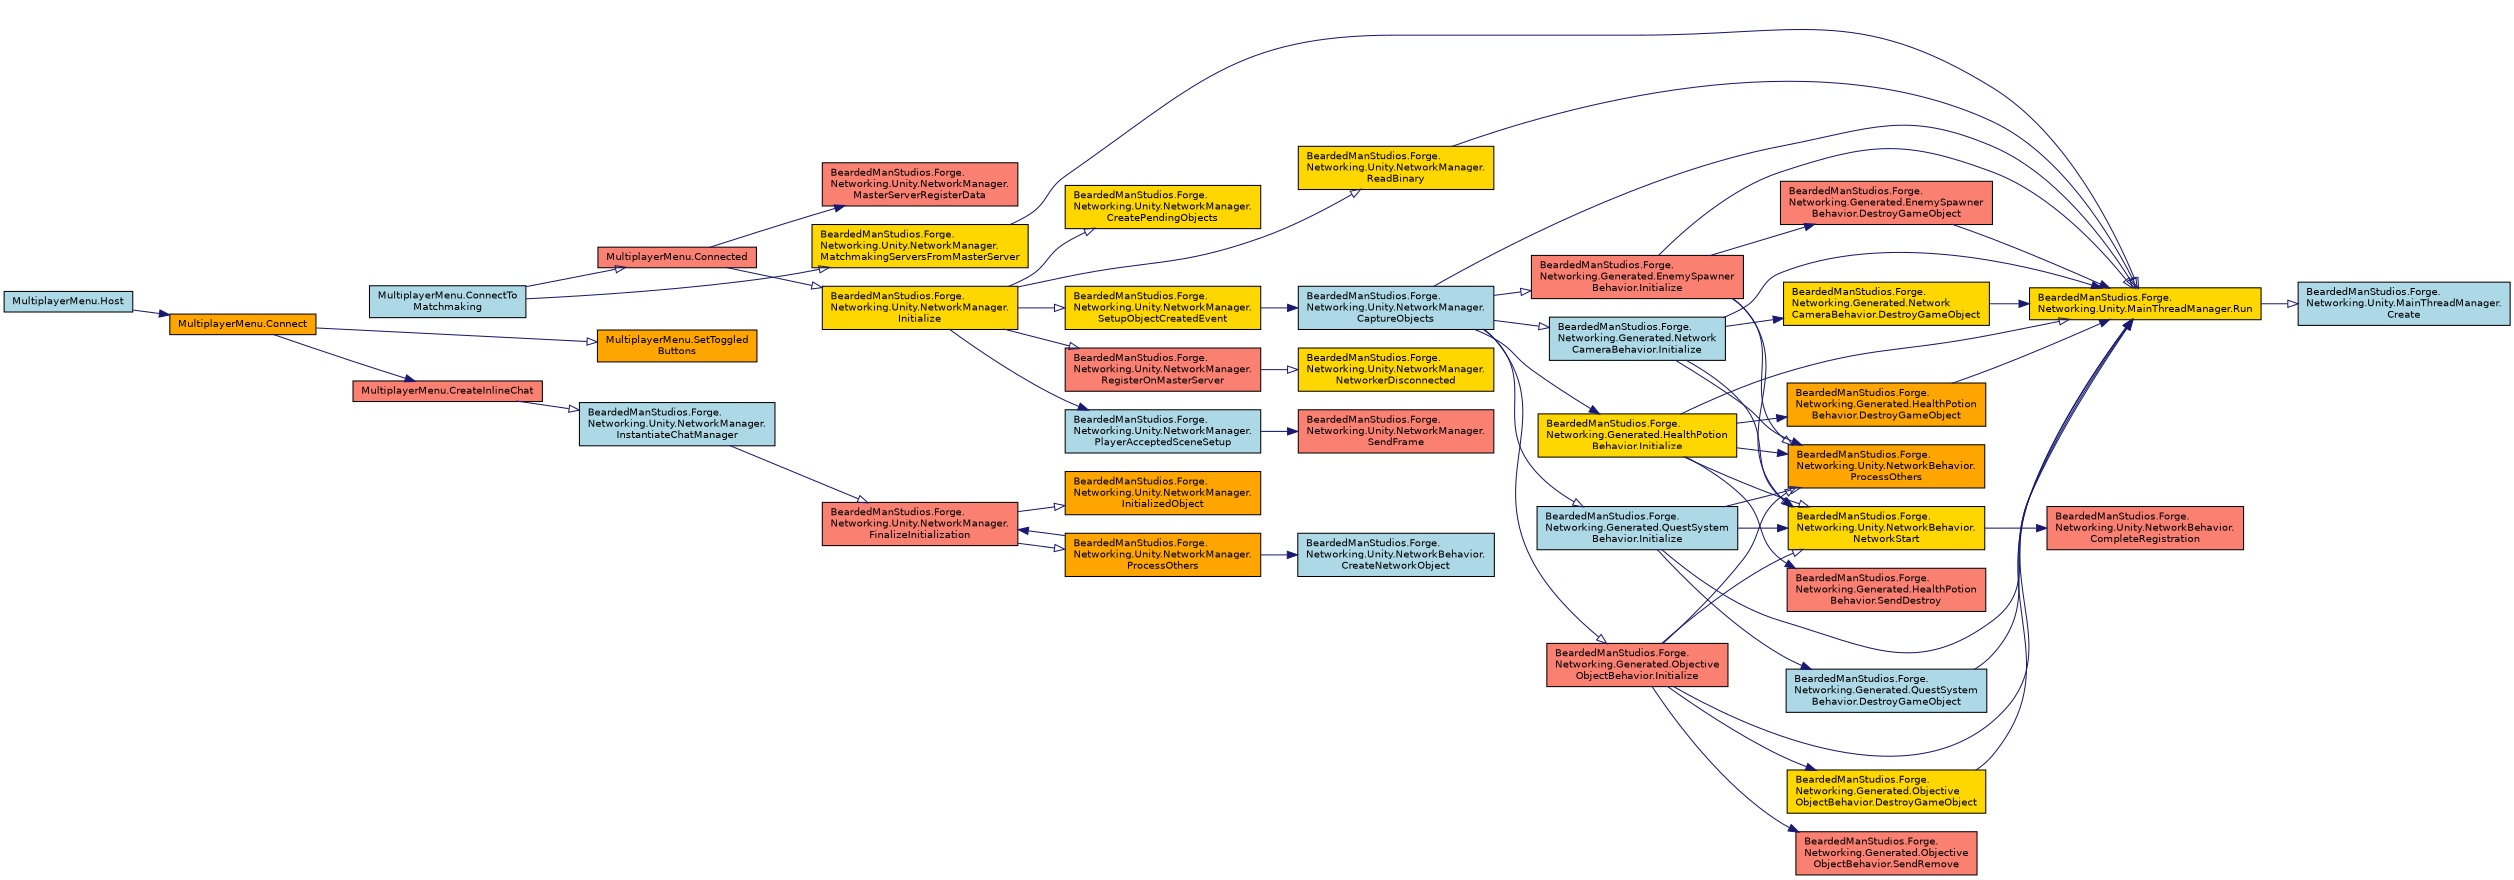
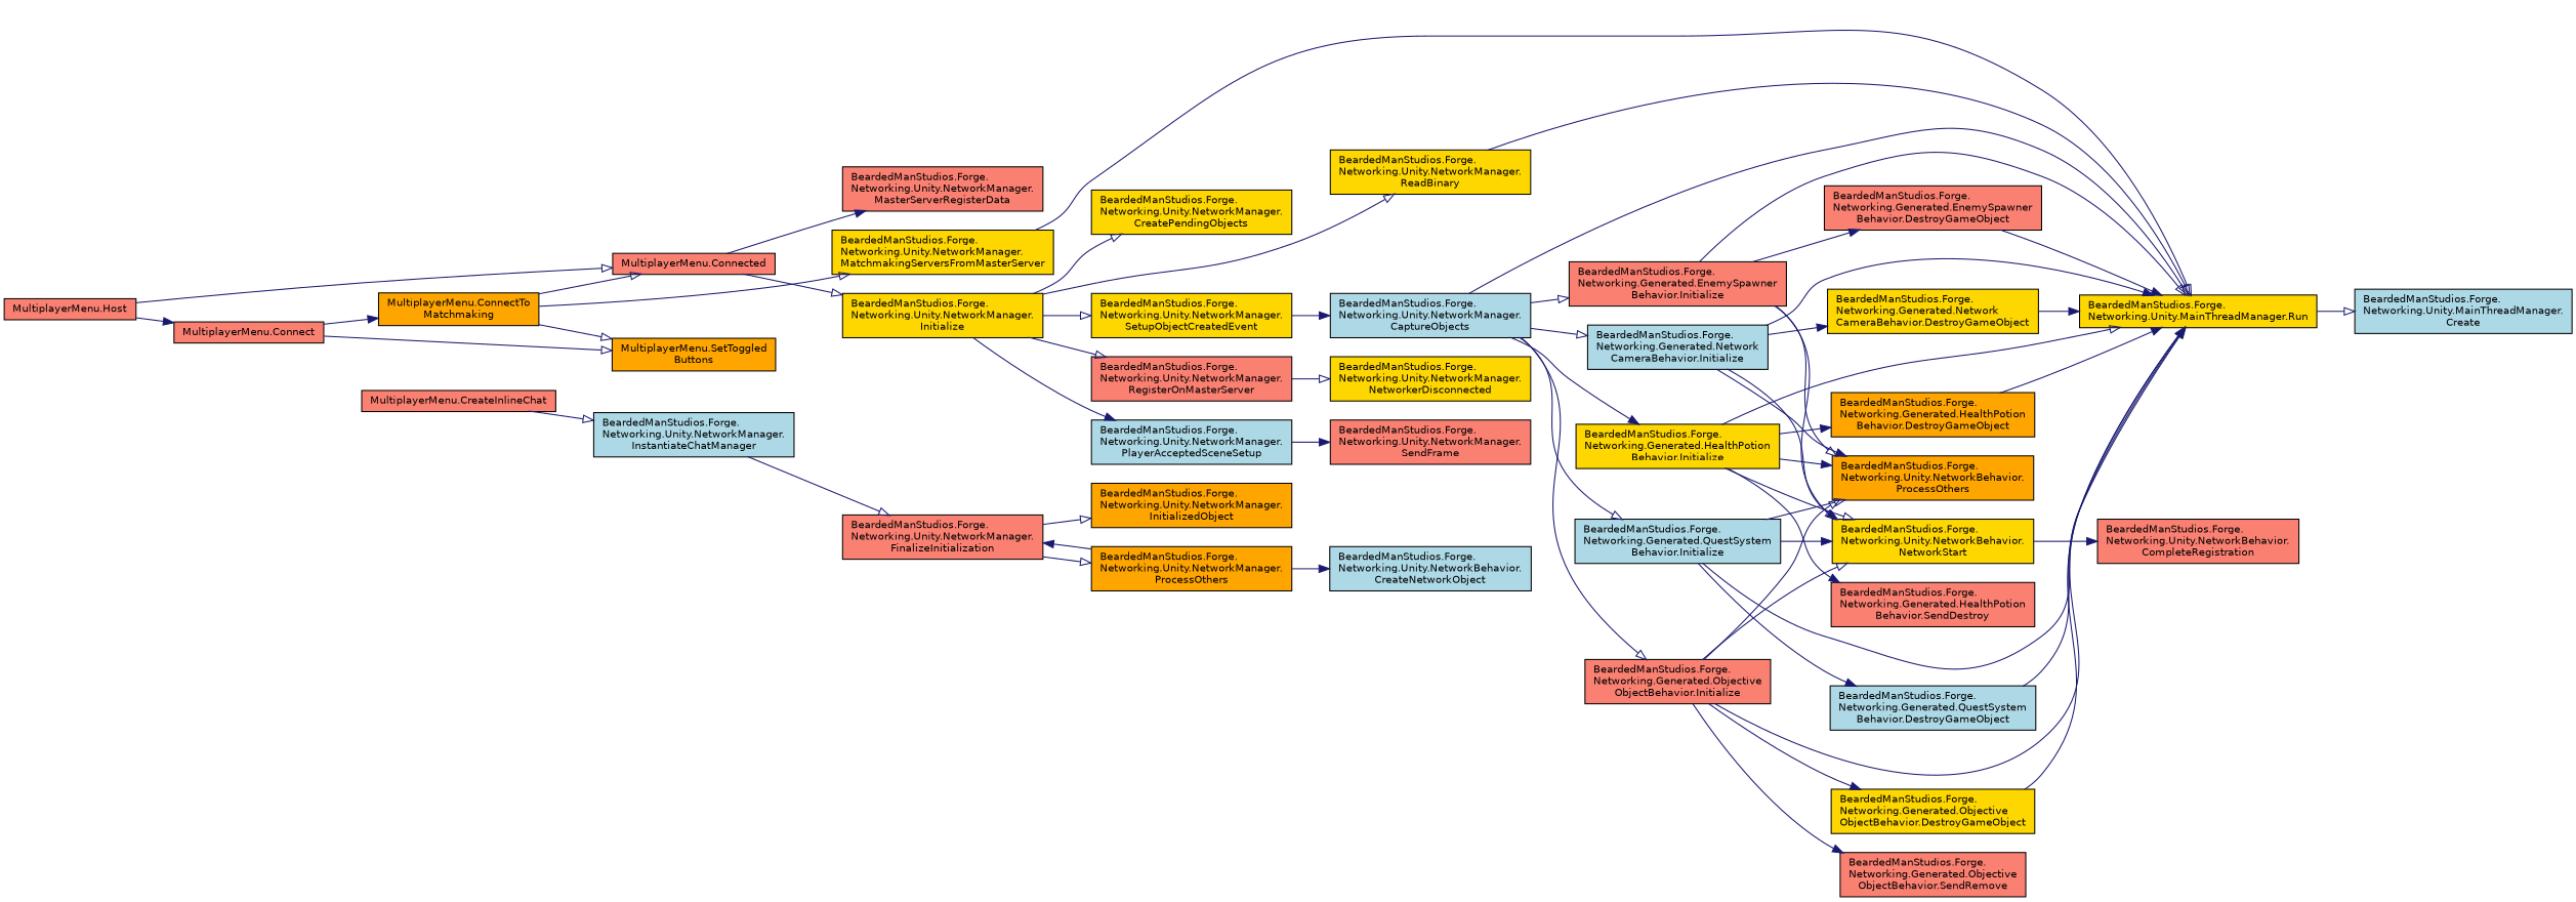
  digraph {
    rankdir=LR
    node [color=black fillcolor=salmon fontname=Helvetica fontsize=10 shape=record style=filled]
    edge [arrowhead=onormal color=midnightblue fontname=Helvetica fontsize=10 labelfontname=Helvetica labelfontsize=10 style=solid]
-   n1 [fillcolor=lightblue fontcolor=black height=0.2 label="MultiplayerMenu.Host" width=0.4]
-   n2 [fillcolor=orange height=0.2 label="MultiplayerMenu.Connect" width=0.4]
+   n1 [fontcolor=black height=0.2 label="MultiplayerMenu.Host" width=0.4]
+   n2 [height=0.2 label="MultiplayerMenu.Connect" width=0.4]
    n3 [height=0.2 label="MultiplayerMenu.Connected" width=0.4]
-   n4 [fillcolor=lightblue height=0.2 label="MultiplayerMenu.ConnectTo\lMatchmaking" width=0.4]
+   n4 [fillcolor=orange height=0.2 label="MultiplayerMenu.ConnectTo\lMatchmaking" width=0.4]
    n5 [fillcolor=orange height=0.2 label="MultiplayerMenu.SetToggled\lButtons" width=0.4]
    n6 [height=0.2 label="BeardedManStudios.Forge.\lNetworking.Unity.NetworkManager.\lMasterServerRegisterData" width=0.4]
    n7 [fillcolor=gold height=0.2 label="BeardedManStudios.Forge.\lNetworking.Unity.NetworkManager.\lInitialize" width=0.4]
    n8 [fillcolor=gold height=0.2 label="BeardedManStudios.Forge.\lNetworking.Unity.NetworkManager.\lMatchmakingServersFromMasterServer" width=0.4]
    n9 [fillcolor=gold height=0.2 label="BeardedManStudios.Forge.\lNetworking.Unity.MainThreadManager.Run" width=0.4]
    n10 [fillcolor=lightblue height=0.2 label="BeardedManStudios.Forge.\lNetworking.Unity.MainThreadManager.\lCreate" width=0.4]
    n11 [fillcolor=gold height=0.2 label="BeardedManStudios.Forge.\lNetworking.Unity.NetworkManager.\lCreatePendingObjects" width=0.4]
    n12 [fillcolor=gold height=0.2 label="BeardedManStudios.Forge.\lNetworking.Unity.NetworkManager.\lReadBinary" width=0.4]
    n13 [fillcolor=gold height=0.2 label="BeardedManStudios.Forge.\lNetworking.Unity.NetworkManager.\lSetupObjectCreatedEvent" width=0.4]
    n14 [height=0.2 label="BeardedManStudios.Forge.\lNetworking.Unity.NetworkManager.\lRegisterOnMasterServer" width=0.4]
    n15 [fillcolor=lightblue height=0.2 label="BeardedManStudios.Forge.\lNetworking.Unity.NetworkManager.\lPlayerAcceptedSceneSetup" width=0.4]
    n16 [height=0.2 label="MultiplayerMenu.CreateInlineChat" width=0.4]
    n17 [fillcolor=lightblue height=0.2 label="BeardedManStudios.Forge.\lNetworking.Unity.NetworkManager.\lInstantiateChatManager" width=0.4]
    n18 [fillcolor=lightblue height=0.2 label="BeardedManStudios.Forge.\lNetworking.Unity.NetworkManager.\lCaptureObjects" width=0.4]
    n19 [fillcolor=gold height=0.2 label="BeardedManStudios.Forge.\lNetworking.Unity.NetworkManager.\lNetworkerDisconnected" width=0.4]
    n20 [height=0.2 label="BeardedManStudios.Forge.\lNetworking.Unity.NetworkManager.\lSendFrame" width=0.4]
    n21 [height=0.2 label="BeardedManStudios.Forge.\lNetworking.Generated.EnemySpawner\lBehavior.Initialize" width=0.4]
    n22 [fillcolor=gold height=0.2 label="BeardedManStudios.Forge.\lNetworking.Generated.HealthPotion\lBehavior.Initialize" width=0.4]
    n23 [fillcolor=lightblue height=0.2 label="BeardedManStudios.Forge.\lNetworking.Generated.Network\lCameraBehavior.Initialize" width=0.4]
    n24 [height=0.2 label="BeardedManStudios.Forge.\lNetworking.Generated.Objective\lObjectBehavior.Initialize" width=0.4]
    n25 [fillcolor=lightblue height=0.2 label="BeardedManStudios.Forge.\lNetworking.Generated.QuestSystem\lBehavior.Initialize" width=0.4]
    n26 [height=0.2 label="BeardedManStudios.Forge.\lNetworking.Generated.EnemySpawner\lBehavior.DestroyGameObject" width=0.4]
    n27 [fillcolor=orange height=0.2 label="BeardedManStudios.Forge.\lNetworking.Unity.NetworkBehavior.\lProcessOthers" width=0.4]
    n28 [fillcolor=gold height=0.2 label="BeardedManStudios.Forge.\lNetworking.Unity.NetworkBehavior.\lNetworkStart" width=0.4]
    n29 [height=0.2 label="BeardedManStudios.Forge.\lNetworking.Generated.HealthPotion\lBehavior.SendDestroy" width=0.4]
    n30 [fillcolor=orange height=0.2 label="BeardedManStudios.Forge.\lNetworking.Generated.HealthPotion\lBehavior.DestroyGameObject" width=0.4]
    n31 [fillcolor=gold height=0.2 label="BeardedManStudios.Forge.\lNetworking.Generated.Network\lCameraBehavior.DestroyGameObject" width=0.4]
    n32 [height=0.2 label="BeardedManStudios.Forge.\lNetworking.Generated.Objective\lObjectBehavior.SendRemove" width=0.4]
    n33 [fillcolor=gold height=0.2 label="BeardedManStudios.Forge.\lNetworking.Generated.Objective\lObjectBehavior.DestroyGameObject" width=0.4]
    n34 [fillcolor=lightblue height=0.2 label="BeardedManStudios.Forge.\lNetworking.Generated.QuestSystem\lBehavior.DestroyGameObject" width=0.4]
    n35 [height=0.2 label="BeardedManStudios.Forge.\lNetworking.Unity.NetworkBehavior.\lCompleteRegistration" width=0.4]
    n36 [height=0.2 label="BeardedManStudios.Forge.\lNetworking.Unity.NetworkManager.\lFinalizeInitialization" width=0.4]
    n37 [fillcolor=orange height=0.2 label="BeardedManStudios.Forge.\lNetworking.Unity.NetworkManager.\lInitializedObject" width=0.4]
    n38 [fillcolor=orange height=0.2 label="BeardedManStudios.Forge.\lNetworking.Unity.NetworkManager.\lProcessOthers" width=0.4]
    n39 [fillcolor=lightblue height=0.2 label="BeardedManStudios.Forge.\lNetworking.Unity.NetworkBehavior.\lCreateNetworkObject" width=0.4]
    n1 -> n2 [arrowhead=normal]
-   n2 -> n16 [arrowhead=normal]
+   n1 -> n3
+   n2 -> n4 [arrowhead=normal]
    n2 -> n5
    n3 -> n6 [arrowhead=normal]
    n3 -> n7
    n4 -> n3
+   n4 -> n5
    n4 -> n8
    n7 -> n11
    n7 -> n12
    n7 -> n13
    n7 -> n14
    n7 -> n15 [arrowhead=normal]
    n8 -> n9
    n9 -> n10
    n12 -> n9
    n13 -> n18 [arrowhead=normal]
    n14 -> n19
    n15 -> n20 [arrowhead=normal]
    n16 -> n17
    n17 -> n36
    n18 -> n9
    n18 -> n21
    n18 -> n22 [arrowhead=normal]
    n18 -> n23
    n18 -> n24
    n18 -> n25
    n21 -> n9
    n21 -> n26 [arrowhead=normal]
    n21 -> n27
    n21 -> n28
    n22 -> n9
    n22 -> n27 [arrowhead=normal]
    n22 -> n28
    n22 -> n29 [arrowhead=normal]
    n22 -> n30 [arrowhead=normal]
    n23 -> n9 [arrowhead=normal]
    n23 -> n27 [arrowhead=normal]
    n23 -> n28 [arrowhead=normal]
    n23 -> n31 [arrowhead=normal]
    n24 -> n9 [arrowhead=normal]
    n24 -> n27
    n24 -> n28
    n24 -> n32 [arrowhead=normal]
    n24 -> n33 [arrowhead=normal]
    n25 -> n9 [arrowhead=normal]
    n25 -> n27
    n25 -> n28 [arrowhead=normal]
    n25 -> n34 [arrowhead=normal]
    n26 -> n9 [arrowhead=normal]
    n28 -> n35 [arrowhead=normal]
    n30 -> n9 [arrowhead=normal]
    n31 -> n9 [arrowhead=normal]
    n33 -> n9
    n34 -> n9 [arrowhead=normal]
    n36 -> n37
    n36 -> n38
    n38 -> n36 [arrowhead=normal]
    n38 -> n39 [arrowhead=normal]
  }
